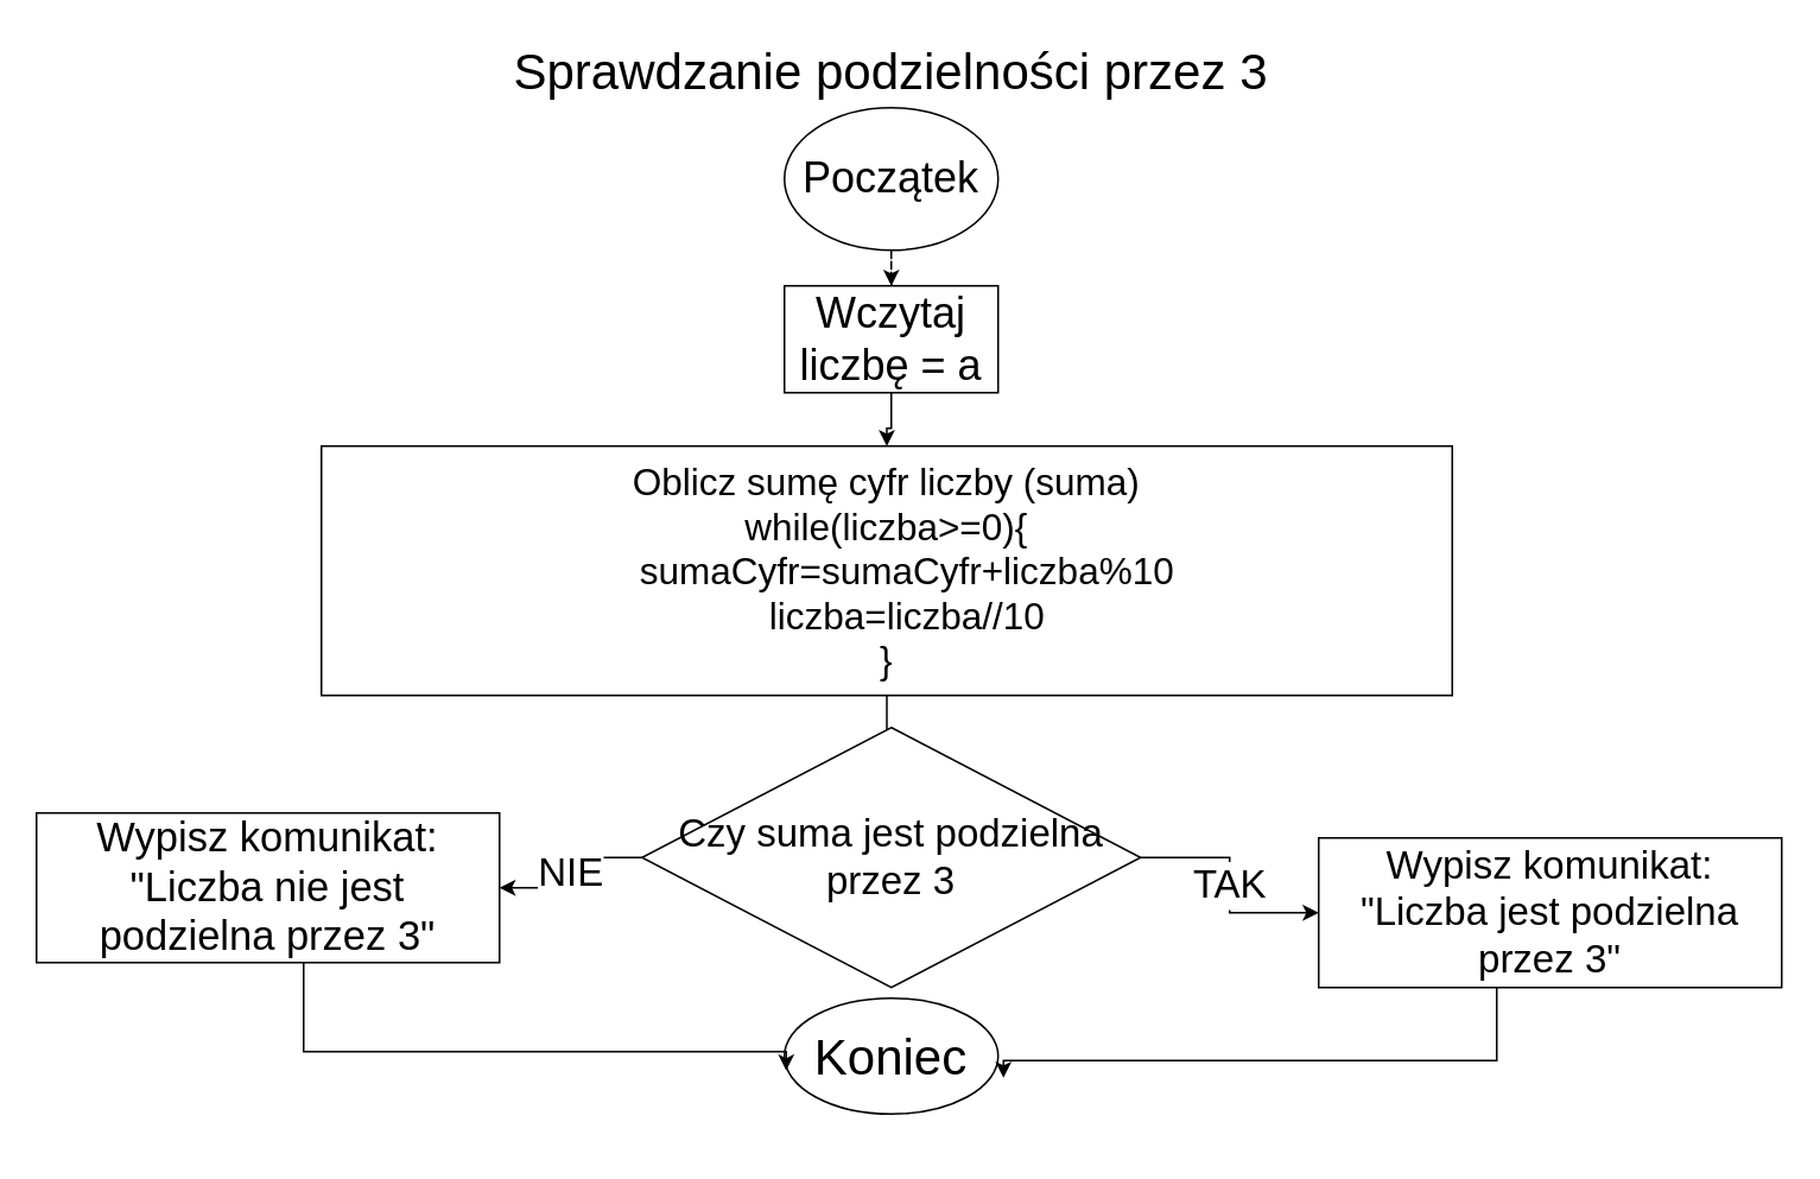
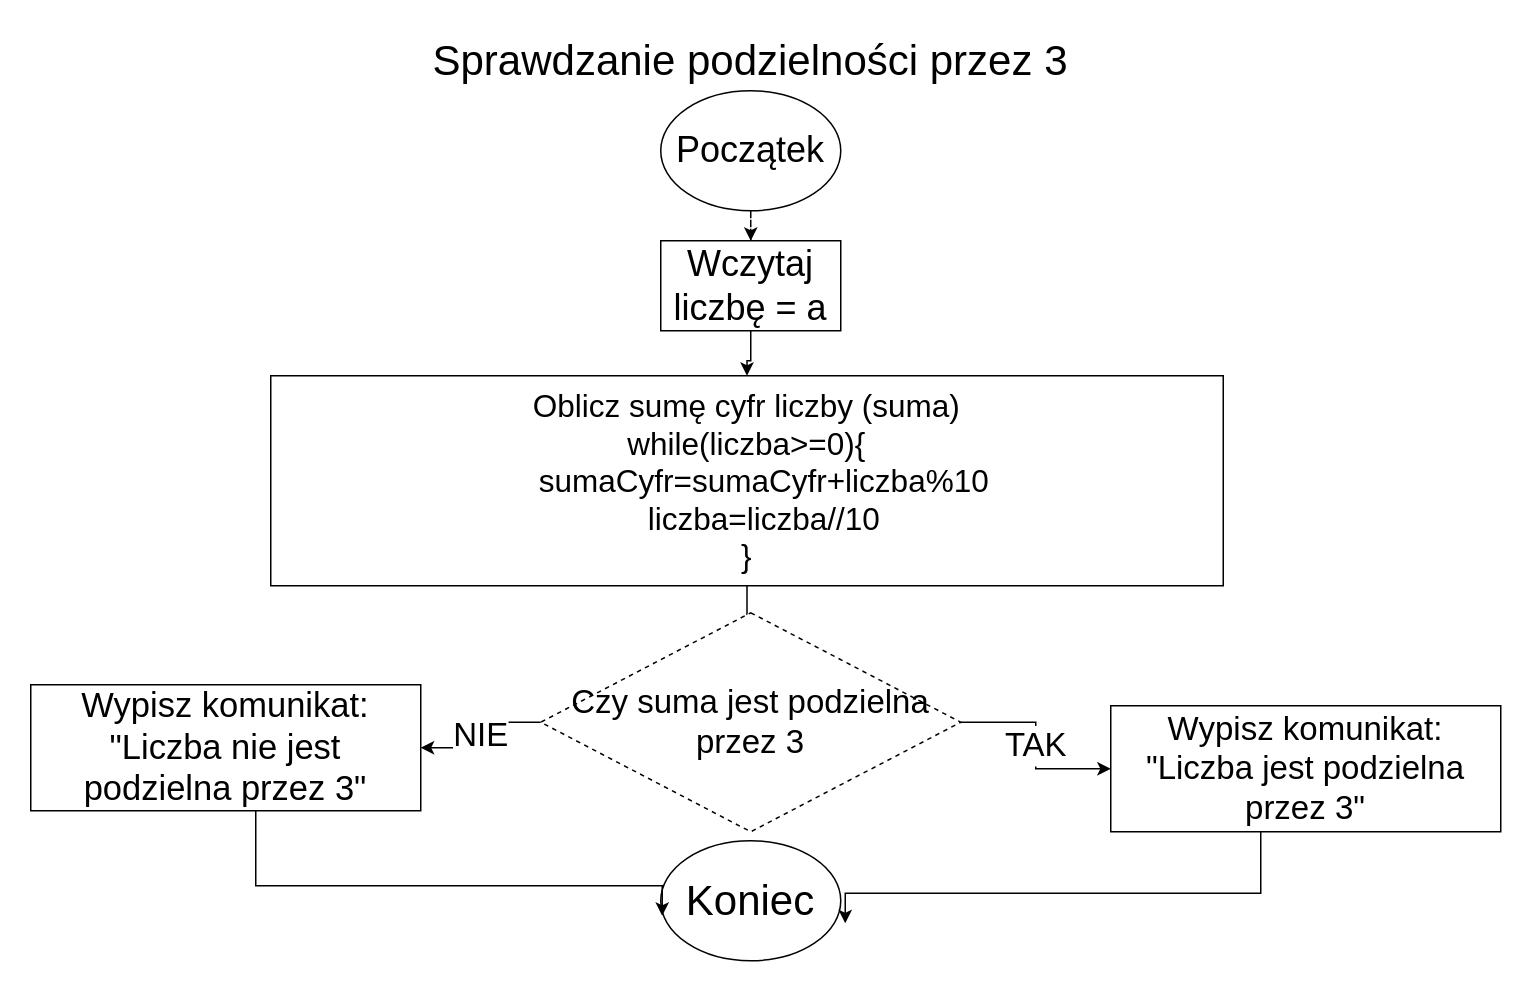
  <mxCell id="0" />
  <mxCell id="1" parent="0" />
  <mxCell id="2" value="" style="edgeStyle=orthogonalEdgeStyle;rounded=0;orthogonalLoop=1;jettySize=auto;html=1;fontSize=24;dashed=1;" edge="1" parent="1" source="3" target="7"><mxGeometry relative="1" as="geometry" /></mxCell>
  <mxCell id="3" value="&lt;font style=&quot;font-size: 24px;&quot;&gt;Początek&lt;/font&gt;" style="ellipse;whiteSpace=wrap;html=1;" vertex="1" parent="1"><mxGeometry x="440" y="60" width="120" height="80" as="geometry" /></mxCell>
  <mxCell id="4" value="&lt;font style=&quot;font-size: 28px;&quot;&gt;Sprawdzanie podzielności przez 3&lt;/font&gt;" style="text;html=1;strokeColor=none;fillColor=none;align=center;verticalAlign=middle;whiteSpace=wrap;rounded=0;" vertex="1" parent="1"><mxGeometry x="285" y="20" width="430" height="40" as="geometry" /></mxCell>
- <mxCell id="5" value="Koniec" style="ellipse;whiteSpace=wrap;html=1;fontSize=28;" vertex="1" parent="1"><mxGeometry x="440" y="560" width="120" height="65" as="geometry" /></mxCell>
+ <mxCell id="5" value="Koniec" style="ellipse;whiteSpace=wrap;html=1;fontSize=28;" vertex="1" parent="1"><mxGeometry x="440" y="560" width="120" height="80" as="geometry" /></mxCell>
  <mxCell id="6" value="" style="edgeStyle=orthogonalEdgeStyle;rounded=0;orthogonalLoop=1;jettySize=auto;html=1;fontSize=24;" edge="1" parent="1" source="7" target="9"><mxGeometry relative="1" as="geometry" /></mxCell>
  <mxCell id="7" value="&lt;font style=&quot;font-size: 24px;&quot;&gt;Wczytaj liczbę = a&lt;br&gt;&lt;/font&gt;" style="whiteSpace=wrap;html=1;" vertex="1" parent="1"><mxGeometry x="440" y="160" width="120" height="60" as="geometry" /></mxCell>
  <mxCell id="8" value="" style="edgeStyle=orthogonalEdgeStyle;rounded=0;orthogonalLoop=1;jettySize=auto;html=1;fontSize=21;" edge="1" parent="1" source="9" target="12"><mxGeometry relative="1" as="geometry" /></mxCell>
  <mxCell id="9" value="&lt;div&gt;&lt;font style=&quot;font-size: 21px;&quot;&gt;Oblicz sumę cyfr liczby (suma)&lt;br&gt;&lt;/font&gt;&lt;/div&gt;&lt;div&gt;&lt;font style=&quot;font-size: 21px;&quot;&gt;while(liczba&amp;gt;=0){&lt;br&gt;&amp;nbsp;&amp;nbsp; &amp;nbsp;sumaCyfr=sumaCyfr+liczba%10&lt;br&gt;&amp;nbsp;&amp;nbsp; &amp;nbsp;liczba=liczba//10&lt;br&gt;}&lt;br&gt;&lt;/font&gt;&lt;/div&gt;" style="whiteSpace=wrap;html=1;" vertex="1" parent="1"><mxGeometry x="180" y="250" width="635" height="140" as="geometry" /></mxCell>
  <mxCell id="10" value="TAK" style="edgeStyle=orthogonalEdgeStyle;rounded=0;orthogonalLoop=1;jettySize=auto;html=1;fontSize=22;" edge="1" parent="1" source="12" target="14"><mxGeometry relative="1" as="geometry" /></mxCell>
  <mxCell id="11" value="NIE" style="edgeStyle=orthogonalEdgeStyle;rounded=0;orthogonalLoop=1;jettySize=auto;html=1;fontSize=22;" edge="1" parent="1" source="12" target="16"><mxGeometry relative="1" as="geometry" /></mxCell>
- <mxCell id="12" value="&lt;font style=&quot;font-size: 22px;&quot;&gt;Czy suma jest podzielna przez 3&lt;br&gt;&lt;/font&gt;" style="rhombus;whiteSpace=wrap;html=1;" vertex="1" parent="1"><mxGeometry x="360" y="408" width="280" height="146" as="geometry" /></mxCell>
+ <mxCell id="12" value="&lt;font style=&quot;font-size: 22px;&quot;&gt;Czy suma jest podzielna przez 3&lt;br&gt;&lt;/font&gt;" style="rhombus;whiteSpace=wrap;html=1;dashed=1;" vertex="1" parent="1"><mxGeometry x="360" y="408" width="280" height="146" as="geometry" /></mxCell>
  <mxCell id="13" style="edgeStyle=orthogonalEdgeStyle;rounded=0;orthogonalLoop=1;jettySize=auto;html=1;entryX=1.025;entryY=0.688;entryDx=0;entryDy=0;entryPerimeter=0;fontSize=22;" edge="1" parent="1" source="14" target="5"><mxGeometry relative="1" as="geometry"><Array as="points"><mxPoint x="840" y="595" /></Array></mxGeometry></mxCell>
  <mxCell id="14" value="&lt;font style=&quot;font-size: 22px;&quot;&gt;Wypisz komunikat: &quot;Liczba jest podzielna przez 3&quot;&lt;br&gt;&lt;/font&gt;" style="whiteSpace=wrap;html=1;" vertex="1" parent="1"><mxGeometry x="740" y="470" width="260" height="84" as="geometry" /></mxCell>
  <mxCell id="15" style="edgeStyle=orthogonalEdgeStyle;rounded=0;orthogonalLoop=1;jettySize=auto;html=1;entryX=0.008;entryY=0.625;entryDx=0;entryDy=0;entryPerimeter=0;fontSize=22;" edge="1" parent="1" source="16" target="5"><mxGeometry relative="1" as="geometry"><Array as="points"><mxPoint x="170" y="590" /></Array></mxGeometry></mxCell>
  <mxCell id="16" value="&lt;font style=&quot;font-size: 23px;&quot;&gt;Wypisz komunikat: &quot;Liczba nie jest podzielna przez 3&quot;&lt;br&gt;&lt;/font&gt;" style="whiteSpace=wrap;html=1;" vertex="1" parent="1"><mxGeometry y="456" width="260" height="84" as="geometry" x="20" /></mxCell>
  <mxCell id="17" style="edgeStyle=orthogonalEdgeStyle;rounded=0;orthogonalLoop=1;jettySize=auto;html=1;exitX=0.5;exitY=1;exitDx=0;exitDy=0;fontSize=22;" edge="1" parent="1" source="12" target="12"><mxGeometry relative="1" as="geometry" /></mxCell>
